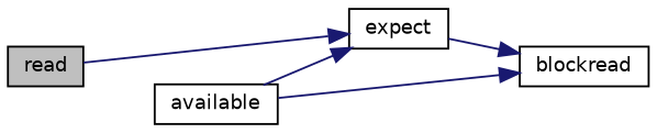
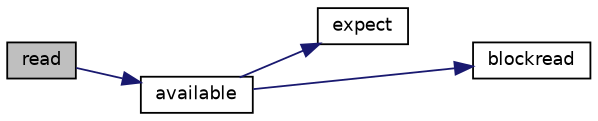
  digraph {
    rankdir=LR
    node [color=black fillcolor=white fontname=Helvetica fontsize=10 shape=record style=filled]
    edge [color=midnightblue fontname=Helvetica fontsize=10 labelfontname=Helvetica labelfontsize=10 style=solid]
    n1 [fillcolor=grey75 fontcolor=black height=0.2 label=read width=0.4]
    n2 [height=0.2 label=available width=0.4]
    n3 [height=0.2 label=expect width=0.4]
    n4 [height=0.2 label=blockread width=0.4]
-   n1 -> n3
+   n1 -> n2
    n2 -> n3
    n2 -> n4
-   n3 -> n4
  }
